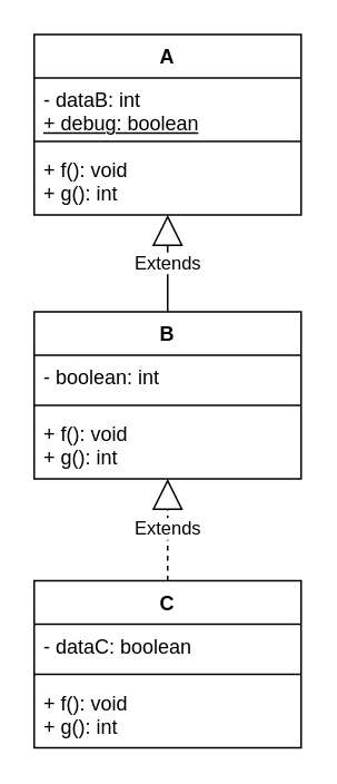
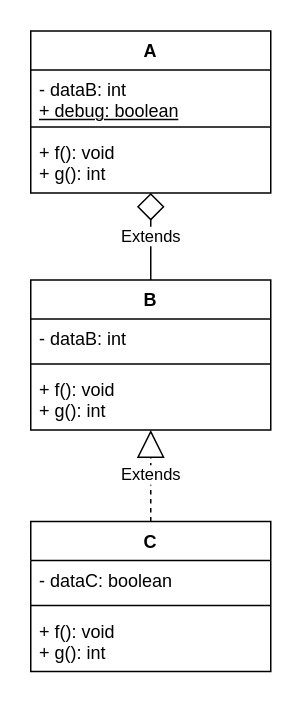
  <mxCell id="0" />
  <mxCell id="1" parent="0" />
  <mxCell id="2" value="B" style="swimlane;fontStyle=1;align=center;verticalAlign=top;childLayout=stackLayout;horizontal=1;startSize=26;horizontalStack=0;resizeParent=1;resizeParentMax=0;resizeLast=0;collapsible=1;marginBottom=0;" vertex="1" parent="1"><mxGeometry x="20" y="186" width="160" height="100" as="geometry" /></mxCell>
- <mxCell id="3" value="- boolean: int" style="text;strokeColor=none;fillColor=none;align=left;verticalAlign=top;spacingLeft=4;spacingRight=4;overflow=hidden;rotatable=0;points=[[0,0.5],[1,0.5]];portConstraint=eastwest;" vertex="1" parent="2"><mxGeometry y="26" width="160" height="26" as="geometry" /></mxCell>
+ <mxCell id="3" value="- dataB: int" style="text;strokeColor=none;fillColor=none;align=left;verticalAlign=top;spacingLeft=4;spacingRight=4;overflow=hidden;rotatable=0;points=[[0,0.5],[1,0.5]];portConstraint=eastwest;" vertex="1" parent="2"><mxGeometry y="26" width="160" height="26" as="geometry" /></mxCell>
  <mxCell id="4" value="" style="line;strokeWidth=1;fillColor=none;align=left;verticalAlign=middle;spacingTop=-1;spacingLeft=3;spacingRight=3;rotatable=0;labelPosition=right;points=[];portConstraint=eastwest;" vertex="1" parent="2"><mxGeometry y="52" width="160" height="8" as="geometry" /></mxCell>
  <mxCell id="5" value="+ f(): void&#10;+ g(): int" style="text;strokeColor=none;fillColor=none;align=left;verticalAlign=top;spacingLeft=4;spacingRight=4;overflow=hidden;rotatable=0;points=[[0,0.5],[1,0.5]];portConstraint=eastwest;" vertex="1" parent="2"><mxGeometry y="60" width="160" height="40" as="geometry" /></mxCell>
  <mxCell id="6" value="C" style="swimlane;fontStyle=1;align=center;verticalAlign=top;childLayout=stackLayout;horizontal=1;startSize=26;horizontalStack=0;resizeParent=1;resizeParentMax=0;resizeLast=0;collapsible=1;marginBottom=0;" vertex="1" parent="1"><mxGeometry x="20" y="347" width="160" height="100" as="geometry" /></mxCell>
  <mxCell id="7" value="- dataC: boolean" style="text;strokeColor=none;fillColor=none;align=left;verticalAlign=top;spacingLeft=4;spacingRight=4;overflow=hidden;rotatable=0;points=[[0,0.5],[1,0.5]];portConstraint=eastwest;" vertex="1" parent="6"><mxGeometry y="26" width="160" height="26" as="geometry" /></mxCell>
  <mxCell id="8" value="" style="line;strokeWidth=1;fillColor=none;align=left;verticalAlign=middle;spacingTop=-1;spacingLeft=3;spacingRight=3;rotatable=0;labelPosition=right;points=[];portConstraint=eastwest;" vertex="1" parent="6"><mxGeometry y="52" width="160" height="8" as="geometry" /></mxCell>
  <mxCell id="9" value="+ f(): void&#10;+ g(): int" style="text;strokeColor=none;fillColor=none;align=left;verticalAlign=top;spacingLeft=4;spacingRight=4;overflow=hidden;rotatable=0;points=[[0,0.5],[1,0.5]];portConstraint=eastwest;" vertex="1" parent="6"><mxGeometry y="60" width="160" height="40" as="geometry" /></mxCell>
  <mxCell id="10" value="A" style="swimlane;fontStyle=1;align=center;verticalAlign=top;childLayout=stackLayout;horizontal=1;startSize=26;horizontalStack=0;resizeParent=1;resizeParentMax=0;resizeLast=0;collapsible=1;marginBottom=0;" vertex="1" parent="1"><mxGeometry x="20" y="20" width="160" height="108" as="geometry" /></mxCell>
  <mxCell id="11" value="- dataB: int&lt;br&gt;&lt;u&gt;+ debug: boolean&lt;/u&gt;" style="text;strokeColor=none;fillColor=none;align=left;verticalAlign=top;spacingLeft=4;spacingRight=4;overflow=hidden;rotatable=0;points=[[0,0.5],[1,0.5]];portConstraint=eastwest;fontStyle=0;html=1;" vertex="1" parent="10"><mxGeometry y="26" width="160" height="34" as="geometry" /></mxCell>
  <mxCell id="12" value="" style="line;strokeWidth=1;fillColor=none;align=left;verticalAlign=middle;spacingTop=-1;spacingLeft=3;spacingRight=3;rotatable=0;labelPosition=right;points=[];portConstraint=eastwest;" vertex="1" parent="10"><mxGeometry y="60" width="160" height="8" as="geometry" /></mxCell>
  <mxCell id="13" value="+ f(): void&#10;+ g(): int" style="text;strokeColor=none;fillColor=none;align=left;verticalAlign=top;spacingLeft=4;spacingRight=4;overflow=hidden;rotatable=0;points=[[0,0.5],[1,0.5]];portConstraint=eastwest;" vertex="1" parent="10"><mxGeometry y="68" width="160" height="40" as="geometry" /></mxCell>
- <mxCell id="14" value="Extends" style="endArrow=block;endSize=16;endFill=0;html=1;" edge="1" parent="1" source="2" target="10"><mxGeometry width="160" relative="1" as="geometry"><mxPoint x="-60" y="140" as="sourcePoint" /><mxPoint x="100" y="140" as="targetPoint" /></mxGeometry></mxCell>
+ <mxCell id="14" value="Extends" style="endArrow=diamond;endSize=16;endFill=0;html=1;" edge="1" parent="1" source="2" target="10"><mxGeometry width="160" relative="1" as="geometry"><mxPoint x="-60" y="140" as="sourcePoint" /><mxPoint x="100" y="140" as="targetPoint" /></mxGeometry></mxCell>
  <mxCell id="15" value="Extends" style="endArrow=block;endSize=16;endFill=0;html=1;dashed=1;" edge="1" parent="1" source="6" target="2"><mxGeometry width="160" relative="1" as="geometry"><mxPoint x="110" y="180" as="sourcePoint" /><mxPoint x="110" y="116" as="targetPoint" /></mxGeometry></mxCell>
